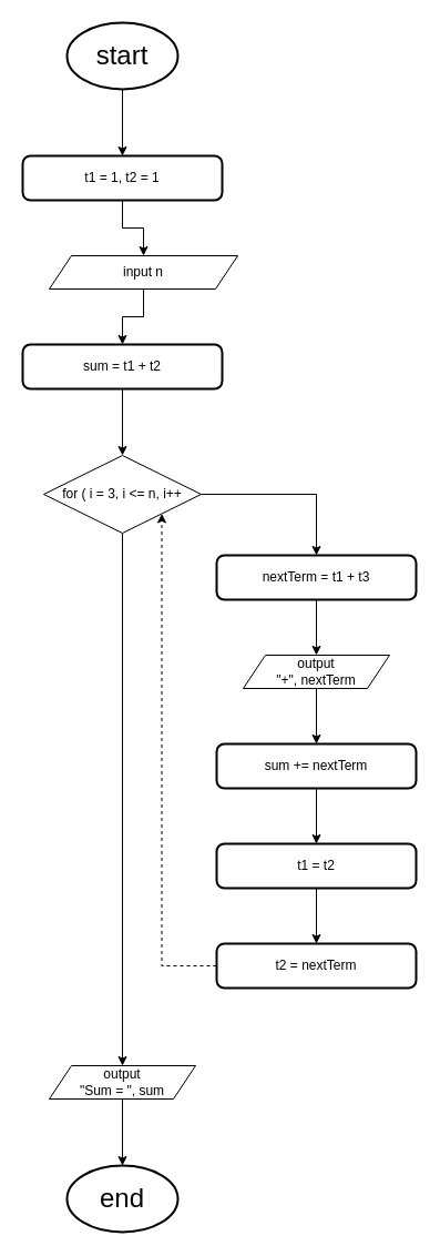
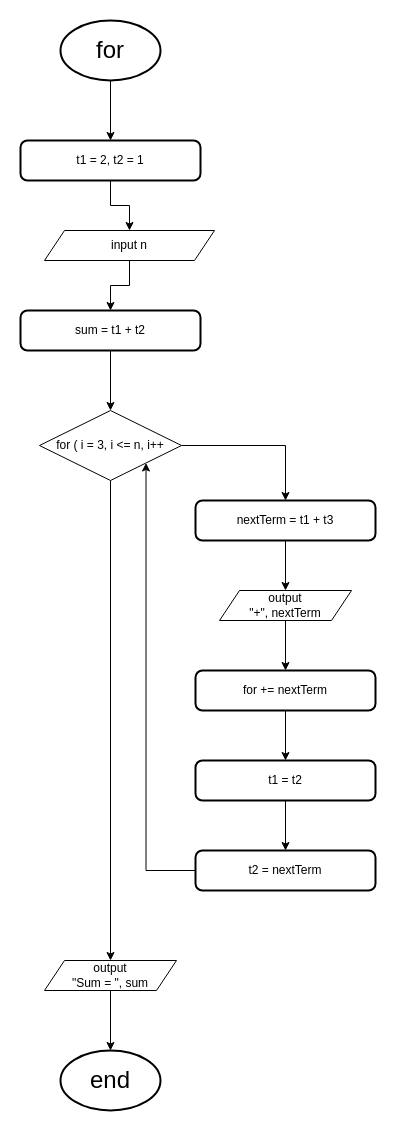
  <mxCell id="0" />
  <mxCell id="1" parent="0" />
  <mxCell id="2" style="edgeStyle=orthogonalEdgeStyle;rounded=0;orthogonalLoop=1;jettySize=auto;html=1;entryX=0.5;entryY=0;entryDx=0;entryDy=0;" edge="1" parent="1" source="3" target="10"><mxGeometry relative="1" as="geometry" /></mxCell>
- <mxCell id="3" value="&lt;font style=&quot;font-size: 24px;&quot;&gt;start&lt;/font&gt;" style="strokeWidth=2;html=1;shape=mxgraph.flowchart.start_1;whiteSpace=wrap;" vertex="1" parent="1"><mxGeometry x="60" y="20" width="100" height="60" as="geometry" /></mxCell>
+ <mxCell id="3" value="&lt;font style=&quot;font-size: 24px;&quot;&gt;for&lt;/font&gt;" style="strokeWidth=2;html=1;shape=mxgraph.flowchart.start_1;whiteSpace=wrap;" vertex="1" parent="1"><mxGeometry x="60" y="20" width="100" height="60" as="geometry" /></mxCell>
  <mxCell id="4" style="edgeStyle=orthogonalEdgeStyle;rounded=0;orthogonalLoop=1;jettySize=auto;html=1;entryX=0.5;entryY=0;entryDx=0;entryDy=0;" edge="1" parent="1" source="6" target="15"><mxGeometry relative="1" as="geometry" /></mxCell>
  <mxCell id="5" style="edgeStyle=orthogonalEdgeStyle;rounded=0;orthogonalLoop=1;jettySize=auto;html=1;entryX=0.5;entryY=0;entryDx=0;entryDy=0;" edge="1" parent="1" source="6" target="24"><mxGeometry relative="1" as="geometry" /></mxCell>
  <mxCell id="6" value="for ( i = 3, i &amp;lt;= n, i++" style="rhombus;whiteSpace=wrap;html=1;" vertex="1" parent="1"><mxGeometry x="39" y="410" width="142" height="70" as="geometry" /></mxCell>
  <mxCell id="7" style="edgeStyle=orthogonalEdgeStyle;rounded=0;orthogonalLoop=1;jettySize=auto;html=1;entryX=0.5;entryY=0;entryDx=0;entryDy=0;" edge="1" parent="1" source="8" target="13"><mxGeometry relative="1" as="geometry" /></mxCell>
  <mxCell id="8" value="input n" style="shape=parallelogram;perimeter=parallelogramPerimeter;whiteSpace=wrap;html=1;fixedSize=1;" vertex="1" parent="1"><mxGeometry x="44" y="230" width="170" height="30" as="geometry" /></mxCell>
  <mxCell id="9" style="edgeStyle=orthogonalEdgeStyle;rounded=0;orthogonalLoop=1;jettySize=auto;html=1;entryX=0.5;entryY=0;entryDx=0;entryDy=0;" edge="1" parent="1" source="10" target="8"><mxGeometry relative="1" as="geometry" /></mxCell>
- <mxCell id="10" value="t1 = 1, t2 = 1" style="rounded=1;whiteSpace=wrap;html=1;absoluteArcSize=1;arcSize=14;strokeWidth=2;" vertex="1" parent="1"><mxGeometry x="20" y="140" width="180" height="40" as="geometry" /></mxCell>
+ <mxCell id="10" value="t1 = 2, t2 = 1" style="rounded=1;whiteSpace=wrap;html=1;absoluteArcSize=1;arcSize=14;strokeWidth=2;" vertex="1" parent="1"><mxGeometry x="20" y="140" width="180" height="40" as="geometry" /></mxCell>
  <mxCell id="11" value="&lt;font style=&quot;font-size: 24px;&quot;&gt;end&lt;/font&gt;" style="strokeWidth=2;html=1;shape=mxgraph.flowchart.start_1;whiteSpace=wrap;" vertex="1" parent="1"><mxGeometry x="60" y="1050" width="100" height="60" as="geometry" /></mxCell>
  <mxCell id="12" style="edgeStyle=orthogonalEdgeStyle;rounded=0;orthogonalLoop=1;jettySize=auto;html=1;entryX=0.5;entryY=0;entryDx=0;entryDy=0;" edge="1" parent="1" source="13" target="6"><mxGeometry relative="1" as="geometry" /></mxCell>
  <mxCell id="13" value="sum = t1 + t2" style="rounded=1;whiteSpace=wrap;html=1;absoluteArcSize=1;arcSize=14;strokeWidth=2;" vertex="1" parent="1"><mxGeometry x="20" y="310" width="180" height="40" as="geometry" /></mxCell>
  <mxCell id="14" style="edgeStyle=orthogonalEdgeStyle;rounded=0;orthogonalLoop=1;jettySize=auto;html=1;entryX=0.5;entryY=0;entryDx=0;entryDy=0;" edge="1" parent="1" source="15" target="17"><mxGeometry relative="1" as="geometry" /></mxCell>
  <mxCell id="15" value="nextTerm = t1 + t3" style="rounded=1;whiteSpace=wrap;html=1;absoluteArcSize=1;arcSize=14;strokeWidth=2;" vertex="1" parent="1"><mxGeometry x="195" y="500" width="180" height="40" as="geometry" /></mxCell>
  <mxCell id="16" style="edgeStyle=orthogonalEdgeStyle;rounded=0;orthogonalLoop=1;jettySize=auto;html=1;entryX=0.5;entryY=0;entryDx=0;entryDy=0;" edge="1" parent="1" source="17" target="19"><mxGeometry relative="1" as="geometry" /></mxCell>
  <mxCell id="17" value="output&lt;div&gt;&quot;+&quot;, nextTerm&lt;/div&gt;" style="shape=parallelogram;perimeter=parallelogramPerimeter;whiteSpace=wrap;html=1;fixedSize=1;" vertex="1" parent="1"><mxGeometry x="219" y="590" width="132" height="30" as="geometry" /></mxCell>
  <mxCell id="18" style="edgeStyle=orthogonalEdgeStyle;rounded=0;orthogonalLoop=1;jettySize=auto;html=1;entryX=0.5;entryY=0;entryDx=0;entryDy=0;" edge="1" parent="1" source="19" target="21"><mxGeometry relative="1" as="geometry" /></mxCell>
- <mxCell id="19" value="sum += nextTerm" style="rounded=1;whiteSpace=wrap;html=1;absoluteArcSize=1;arcSize=14;strokeWidth=2;" vertex="1" parent="1"><mxGeometry x="195" y="670" width="180" height="40" as="geometry" /></mxCell>
+ <mxCell id="19" value="for += nextTerm" style="rounded=1;whiteSpace=wrap;html=1;absoluteArcSize=1;arcSize=14;strokeWidth=2;" vertex="1" parent="1"><mxGeometry x="195" y="670" width="180" height="40" as="geometry" /></mxCell>
  <mxCell id="20" style="edgeStyle=orthogonalEdgeStyle;rounded=0;orthogonalLoop=1;jettySize=auto;html=1;entryX=0.5;entryY=0;entryDx=0;entryDy=0;" edge="1" parent="1" source="21" target="23"><mxGeometry relative="1" as="geometry" /></mxCell>
  <mxCell id="21" value="t1 = t2" style="rounded=1;whiteSpace=wrap;html=1;absoluteArcSize=1;arcSize=14;strokeWidth=2;" vertex="1" parent="1"><mxGeometry x="195" y="760" width="180" height="40" as="geometry" /></mxCell>
- <mxCell id="22" style="edgeStyle=orthogonalEdgeStyle;rounded=0;orthogonalLoop=1;jettySize=auto;html=1;entryX=1;entryY=1;entryDx=0;entryDy=0;dashed=1;" edge="1" parent="1" source="23" target="6"><mxGeometry relative="1" as="geometry"><mxPoint x="215" y="950" as="targetPoint" /></mxGeometry></mxCell>
+ <mxCell id="22" style="edgeStyle=orthogonalEdgeStyle;rounded=0;orthogonalLoop=1;jettySize=auto;html=1;entryX=1;entryY=1;entryDx=0;entryDy=0;" edge="1" parent="1" source="23" target="6"><mxGeometry relative="1" as="geometry"><mxPoint x="215" y="950" as="targetPoint" /></mxGeometry></mxCell>
  <mxCell id="23" value="t2 = nextTerm" style="rounded=1;whiteSpace=wrap;html=1;absoluteArcSize=1;arcSize=14;strokeWidth=2;" vertex="1" parent="1"><mxGeometry x="195" y="850" width="180" height="40" as="geometry" /></mxCell>
  <mxCell id="24" value="output&lt;br&gt;&quot;Sum = &quot;, sum" style="shape=parallelogram;perimeter=parallelogramPerimeter;whiteSpace=wrap;html=1;fixedSize=1;" vertex="1" parent="1"><mxGeometry x="44" y="960" width="132" height="30" as="geometry" /></mxCell>
  <mxCell id="25" style="edgeStyle=orthogonalEdgeStyle;rounded=0;orthogonalLoop=1;jettySize=auto;html=1;entryX=0.5;entryY=0;entryDx=0;entryDy=0;entryPerimeter=0;" edge="1" parent="1" source="24" target="11"><mxGeometry relative="1" as="geometry" /></mxCell>
